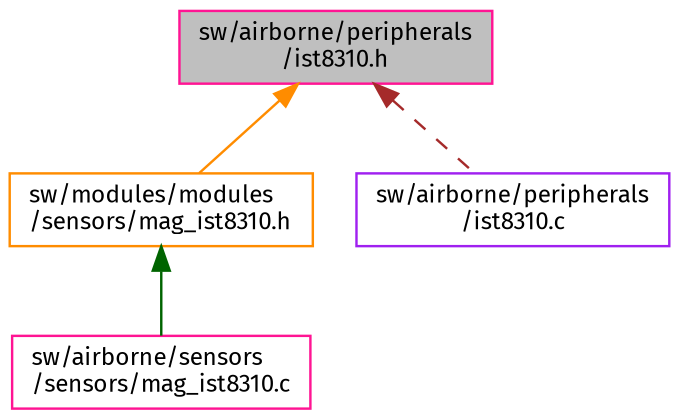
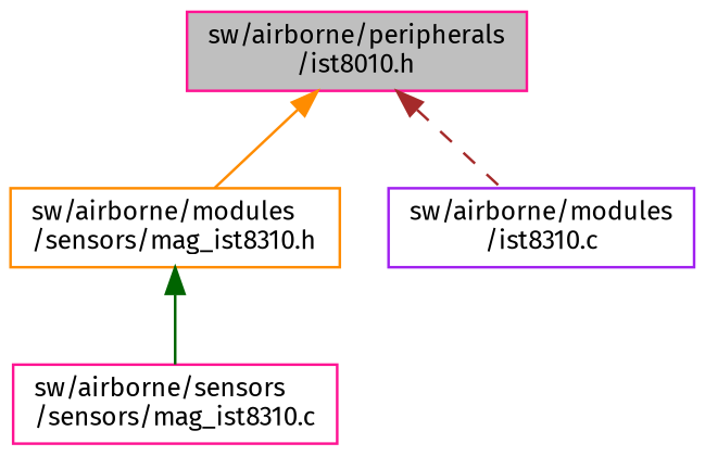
  digraph {
    fontname="Fira Sans"
    node [color=deeppink fillcolor=white fontname="Fira Sans" fontsize=10 shape=record style=filled]
    edge [dir=back fontname="Fira Sans" fontsize=10 labelfontname=FreeSans labelfontsize=10 style=solid]
-   n1 [fillcolor=grey75 fontcolor=black height=0.2 label="sw/airborne/peripherals\l/ist8310.h" width=0.4]
-   n2 [color=darkorange height=0.2 label="sw/modules/modules\l/sensors/mag_ist8310.h" width=0.4]
-   n3 [color=purple height=0.2 label="sw/airborne/peripherals\l/ist8310.c" width=0.4]
+   n1 [fillcolor=grey75 fontcolor=black height=0.2 label="sw/airborne/peripherals\l/ist8010.h" width=0.4]
+   n2 [color=darkorange height=0.2 label="sw/airborne/modules\l/sensors/mag_ist8310.h" width=0.4]
+   n3 [color=purple height=0.2 label="sw/airborne/modules\l/ist8310.c" width=0.4]
    n4 [height=0.2 label="sw/airborne/sensors\l/sensors/mag_ist8310.c" width=0.4]
    n1 -> n2 [color=darkorange]
    n1 -> n3 [color=brown style=dashed]
    n2 -> n4 [color=darkgreen]
  }
